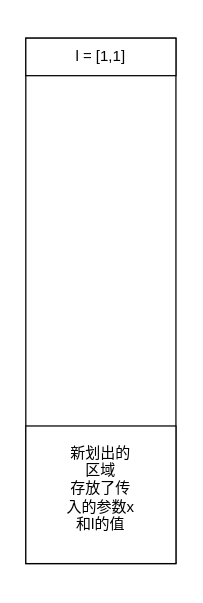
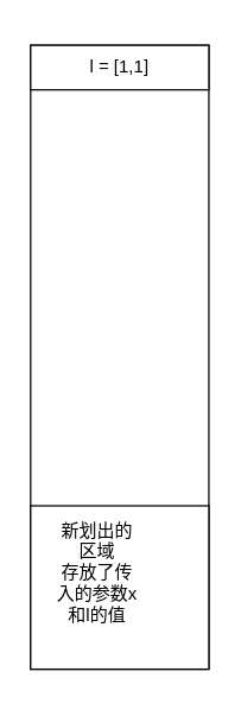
  <mxCell id="0" />
  <mxCell id="1" parent="0" />
  <mxCell id="2" value="" style="rounded=0;whiteSpace=wrap;html=1;" parent="1" vertex="1"><mxGeometry x="20" y="30" width="120" height="420" as="geometry" /></mxCell>
  <mxCell id="3" value="" style="rounded=0;whiteSpace=wrap;html=1;" parent="1" vertex="1"><mxGeometry x="20" y="30" width="120" height="30" as="geometry" /></mxCell>
  <mxCell id="4" value="" style="rounded=0;whiteSpace=wrap;html=1;" parent="1" vertex="1"><mxGeometry x="20" y="460" width="120" as="geometry" /></mxCell>
  <mxCell id="5" value="l = [1,1]" style="text;html=1;strokeColor=none;fillColor=none;align=center;verticalAlign=middle;whiteSpace=wrap;rounded=0;" parent="1" vertex="1"><mxGeometry x="50" y="20" width="60" height="50" as="geometry" /></mxCell>
  <mxCell id="6" value="" style="rounded=0;whiteSpace=wrap;html=1;" vertex="1" parent="1"><mxGeometry x="20" y="340" width="120" height="110" as="geometry" /></mxCell>
- <mxCell id="7" value="新划出的区域&lt;br&gt;存放了传入的参数x和l的值" style="text;html=1;strokeColor=none;fillColor=none;align=center;verticalAlign=middle;whiteSpace=wrap;rounded=0;" vertex="1" parent="1"><mxGeometry x="50" y="360" width="60" height="60" as="geometry" /></mxCell>
+ <mxCell id="7" value="新划出的区域&lt;br&gt;存放了传入的参数x和l的值" style="text;html=1;strokeColor=none;fillColor=none;align=center;verticalAlign=middle;whiteSpace=wrap;rounded=0;" vertex="1" parent="1"><mxGeometry x="35" y="355" width="60" height="60" as="geometry" /></mxCell>
